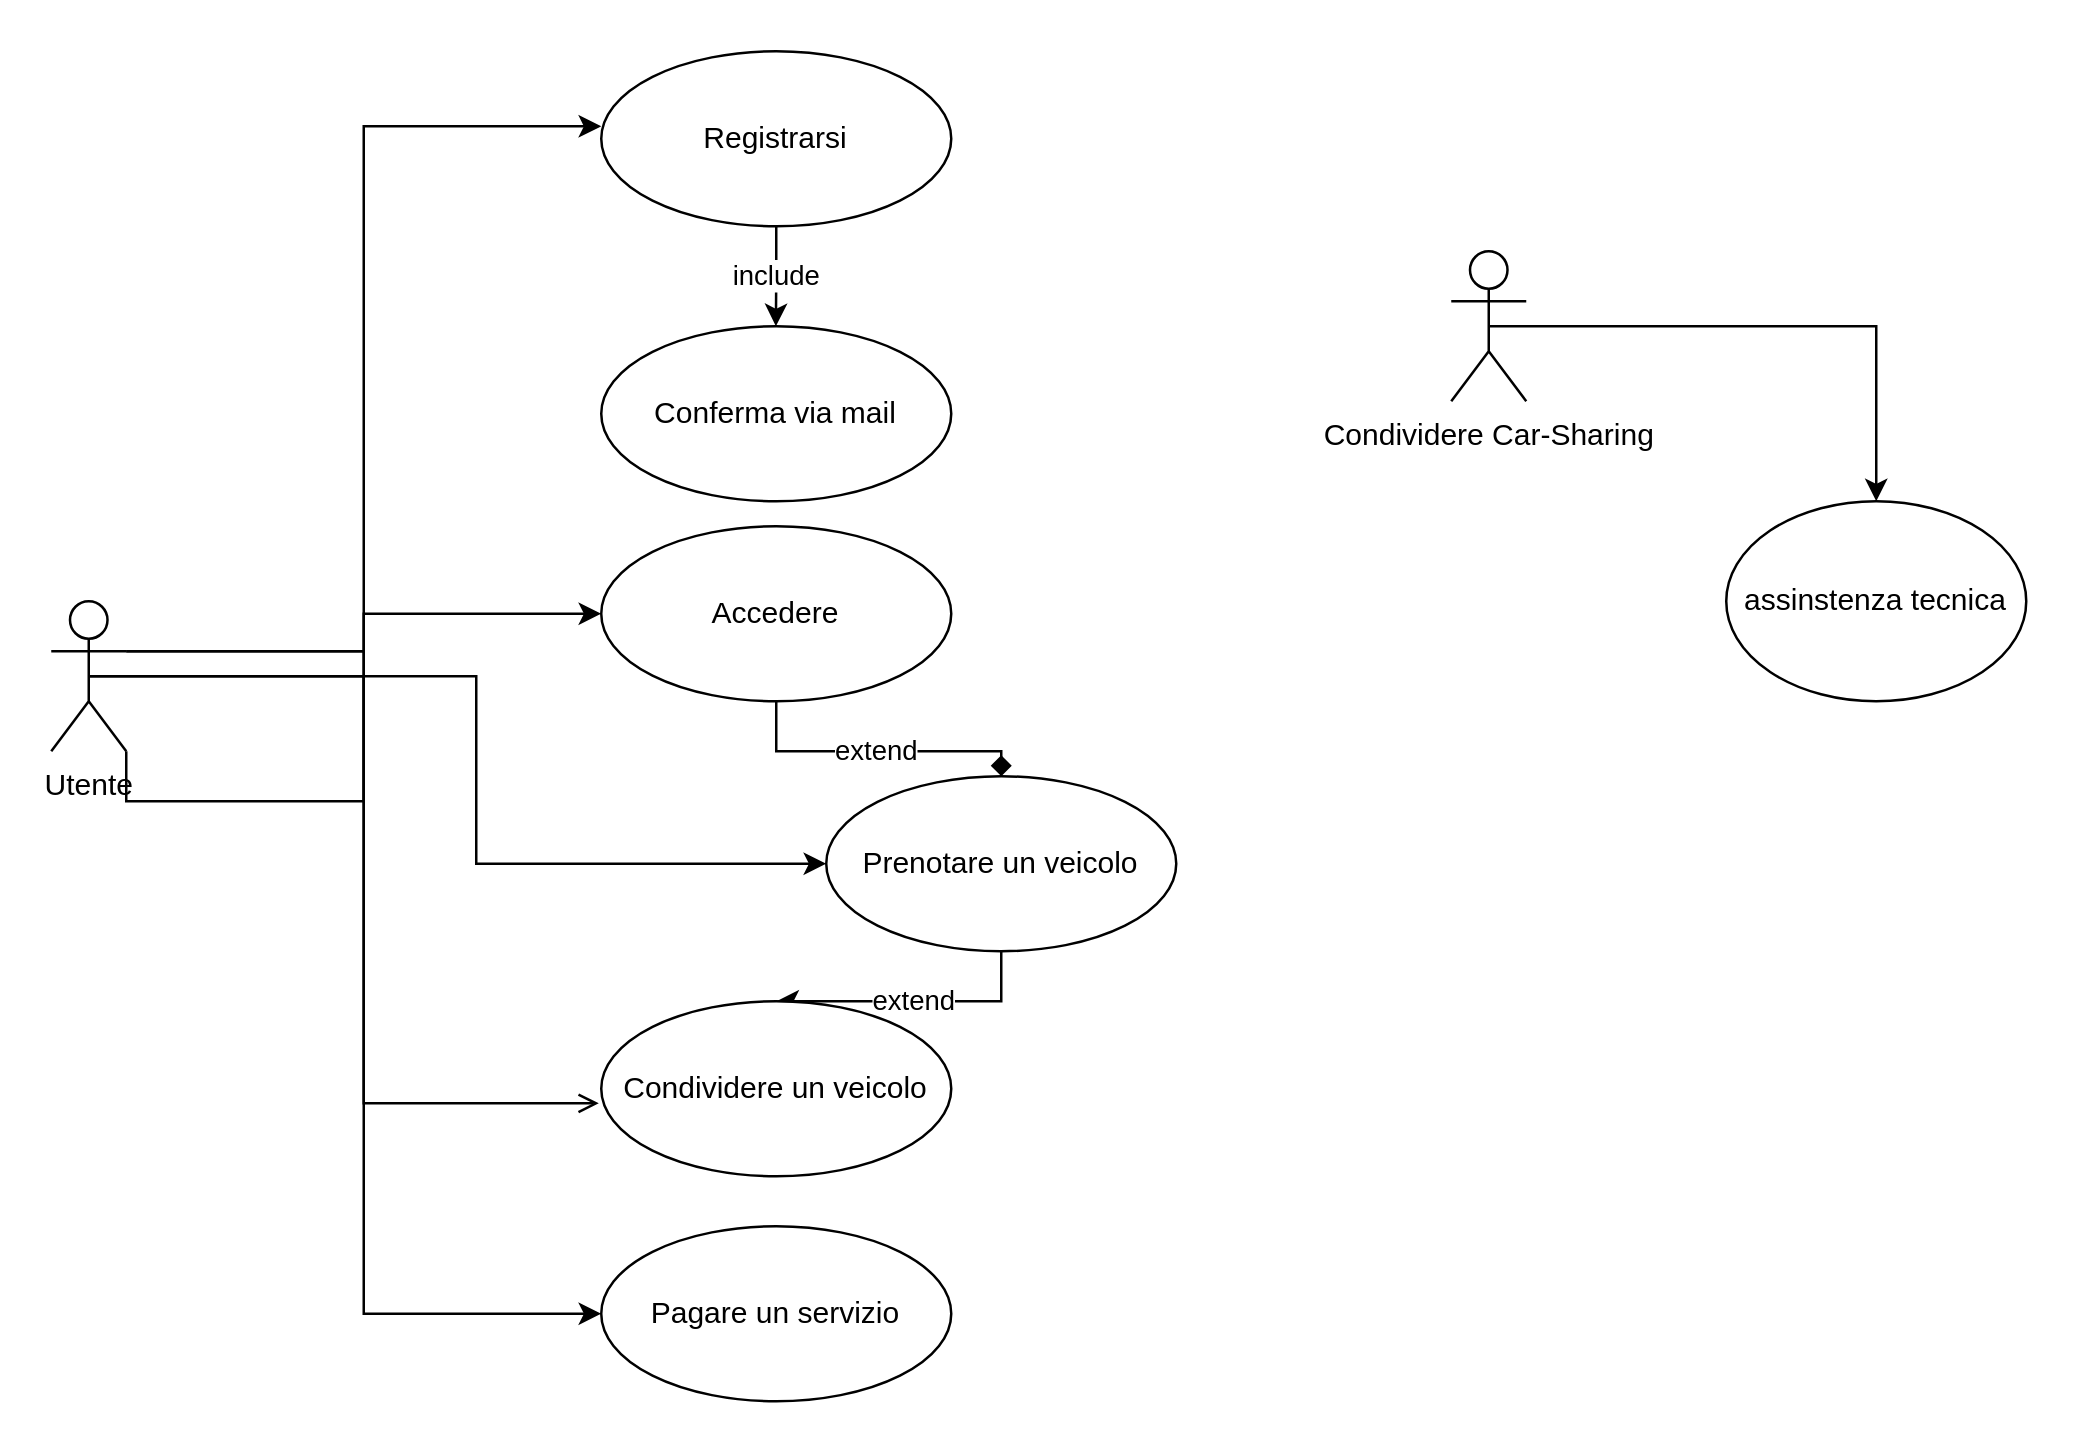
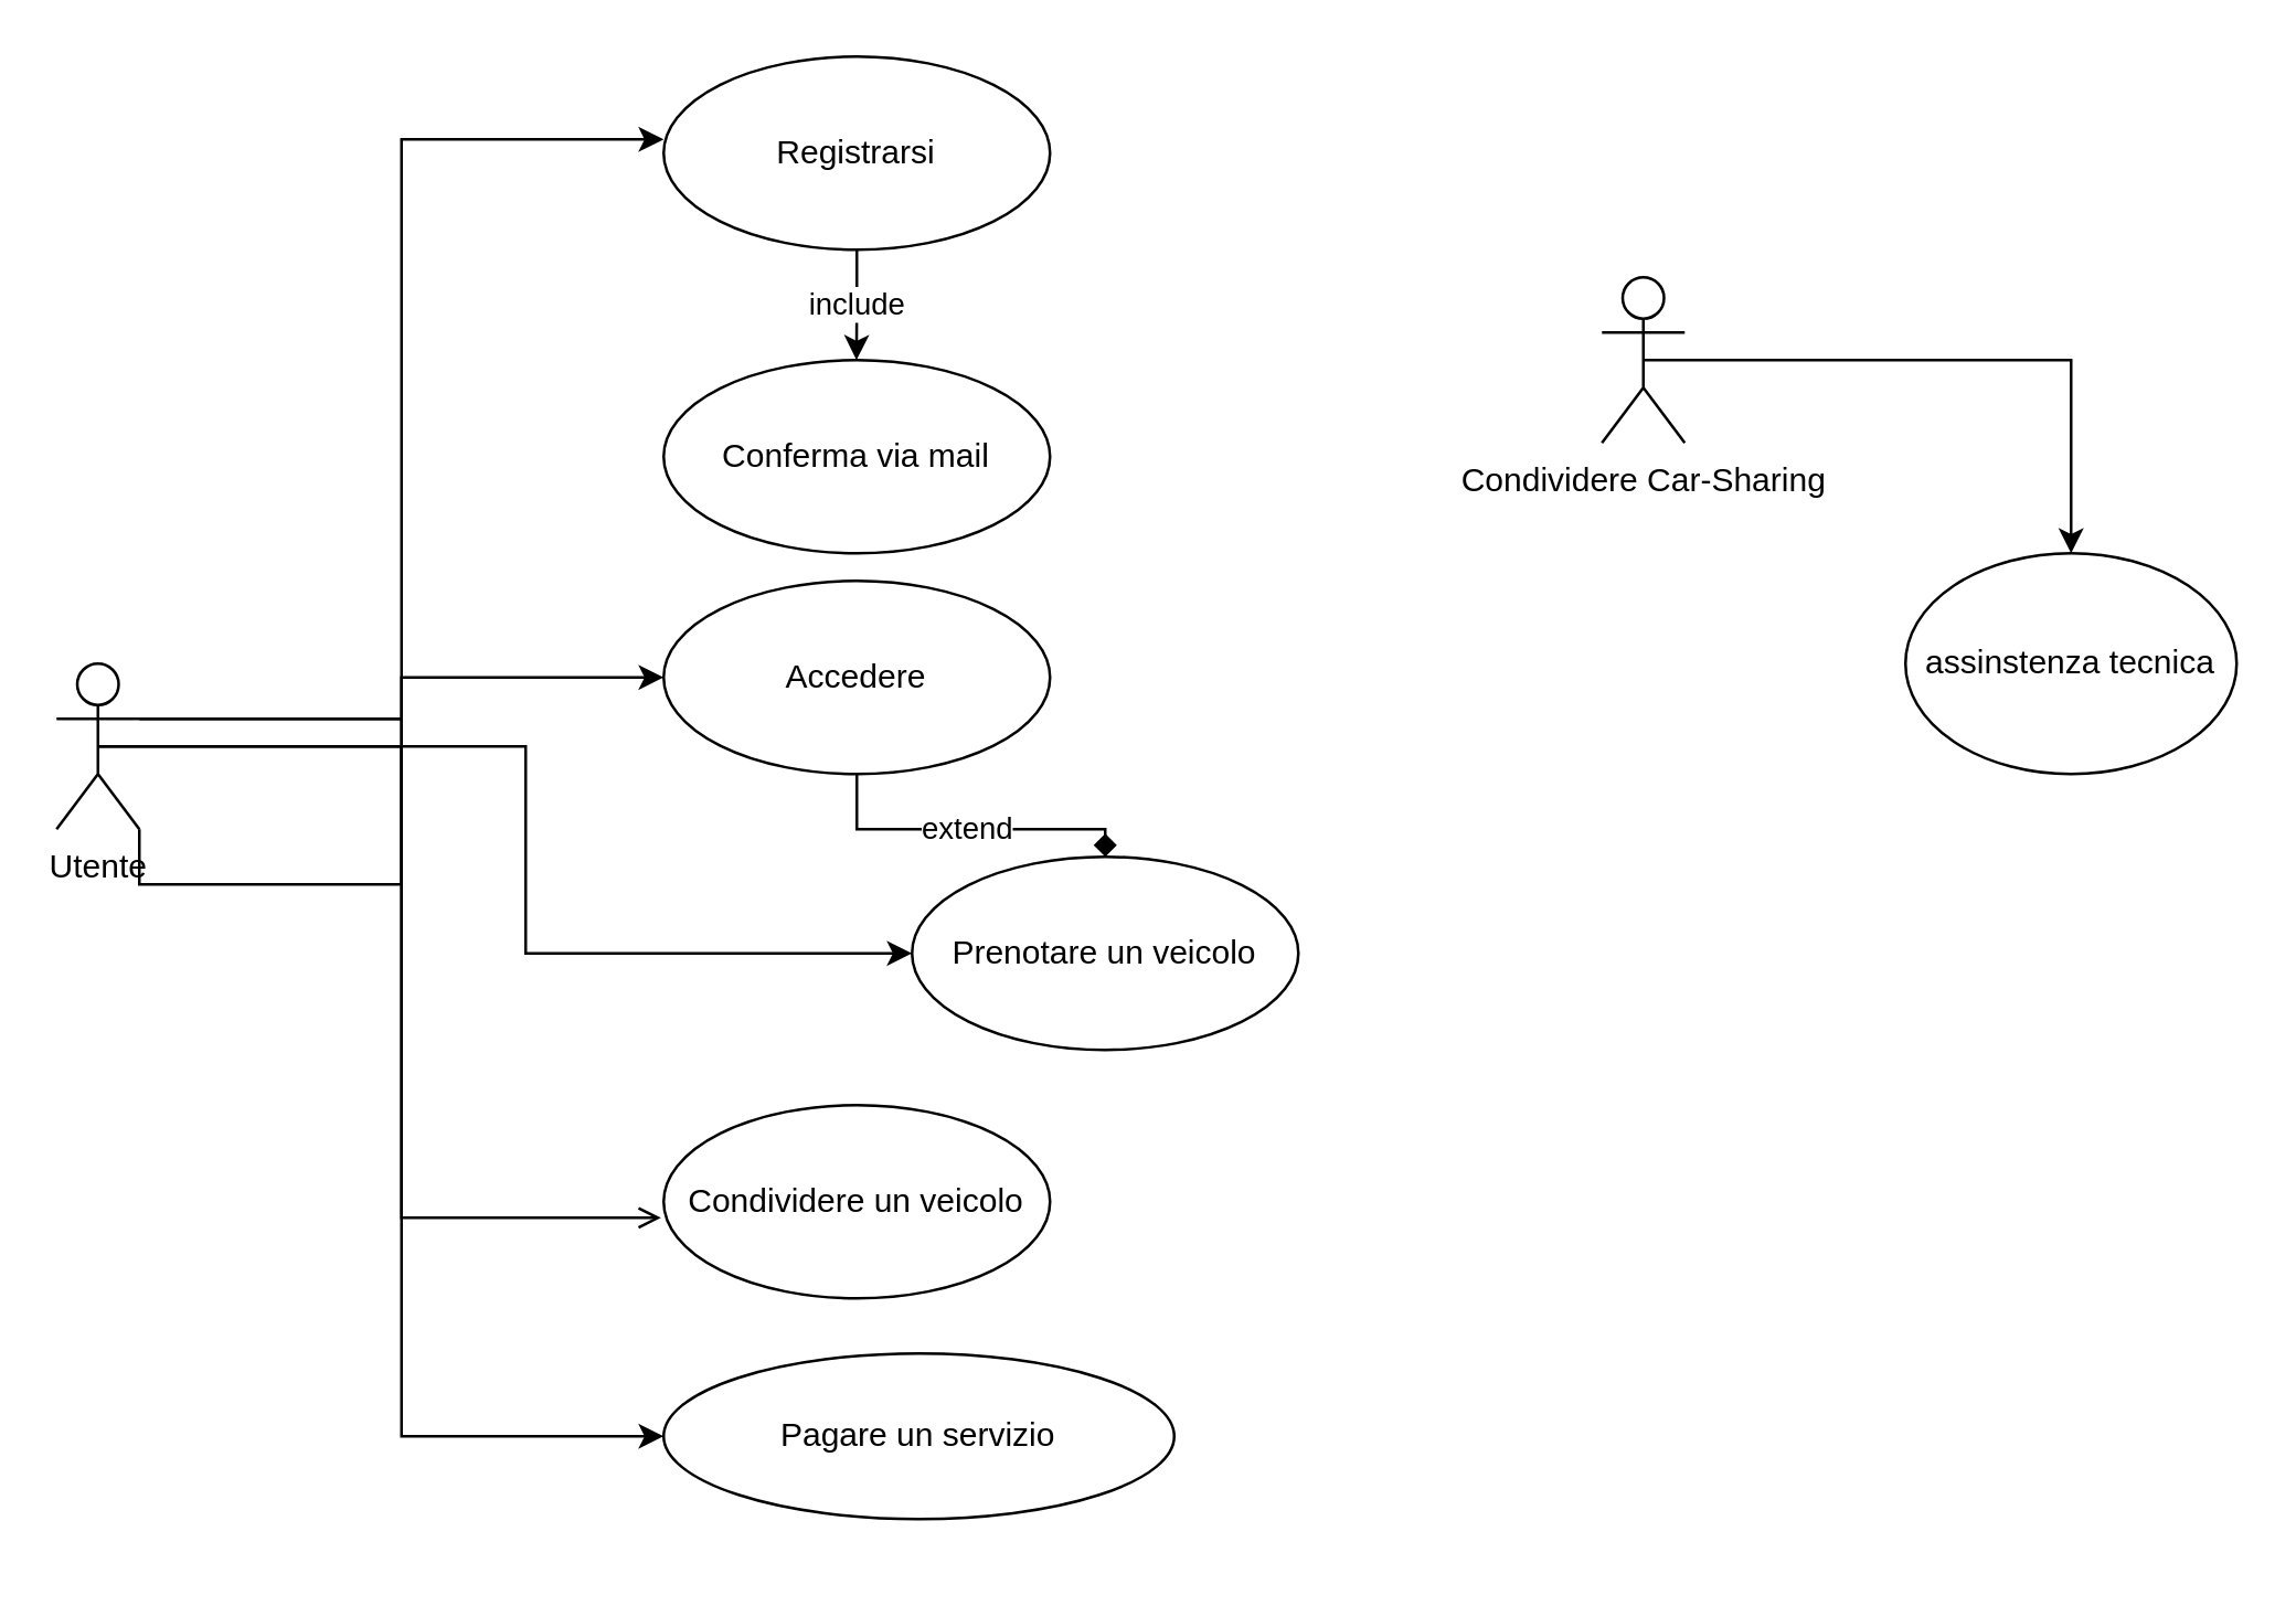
  <mxCell id="0" />
  <mxCell id="1" parent="0" />
  <mxCell id="2" style="edgeStyle=orthogonalEdgeStyle;rounded=0;orthogonalLoop=1;jettySize=auto;html=1;exitX=1;exitY=1;exitDx=0;exitDy=0;exitPerimeter=0;entryX=0;entryY=0.5;entryDx=0;entryDy=0;" parent="1" source="5" target="11" edge="1"><mxGeometry relative="1" as="geometry" /></mxCell>
  <mxCell id="3" style="edgeStyle=orthogonalEdgeStyle;rounded=0;orthogonalLoop=1;jettySize=auto;html=1;exitX=0.5;exitY=0.5;exitDx=0;exitDy=0;exitPerimeter=0;entryX=0;entryY=0.5;entryDx=0;entryDy=0;" parent="1" source="5" target="13" edge="1"><mxGeometry relative="1" as="geometry" /></mxCell>
  <mxCell id="4" style="edgeStyle=orthogonalEdgeStyle;rounded=0;orthogonalLoop=1;jettySize=auto;html=1;exitX=1;exitY=0.333;exitDx=0;exitDy=0;exitPerimeter=0;entryX=0;entryY=0.5;entryDx=0;entryDy=0;" parent="1" source="5" target="15" edge="1"><mxGeometry relative="1" as="geometry" /></mxCell>
  <mxCell id="5" value="Utente" style="shape=umlActor;verticalLabelPosition=bottom;verticalAlign=top;html=1;" parent="1" vertex="1"><mxGeometry x="20" y="240" width="30" height="60" as="geometry" /></mxCell>
  <mxCell id="6" style="edgeStyle=orthogonalEdgeStyle;rounded=0;orthogonalLoop=1;jettySize=auto;html=1;exitX=0.5;exitY=0.5;exitDx=0;exitDy=0;exitPerimeter=0;" edge="1" parent="1" source="7" target="19"><mxGeometry relative="1" as="geometry"><mxPoint x="750" y="240" as="targetPoint" /></mxGeometry></mxCell>
  <mxCell id="7" value="Condividere Car-Sharing&lt;br&gt;" style="shape=umlActor;verticalLabelPosition=bottom;verticalAlign=top;html=1;outlineConnect=0;" parent="1" vertex="1"><mxGeometry x="580" y="100" width="30" height="60" as="geometry" /></mxCell>
  <mxCell id="8" value="include" style="edgeStyle=orthogonalEdgeStyle;rounded=0;orthogonalLoop=1;jettySize=auto;html=1;exitX=0.5;exitY=1;exitDx=0;exitDy=0;" parent="1" source="9" edge="1"><mxGeometry relative="1" as="geometry"><mxPoint x="309.857" y="130" as="targetPoint" /></mxGeometry></mxCell>
  <mxCell id="9" value="Registrarsi" style="ellipse;whiteSpace=wrap;html=1;" parent="1" vertex="1"><mxGeometry x="240" y="20" width="140" height="70" as="geometry" /></mxCell>
  <mxCell id="10" value="extend" style="edgeStyle=orthogonalEdgeStyle;rounded=0;orthogonalLoop=1;jettySize=auto;html=1;exitX=0.5;exitY=1;exitDx=0;exitDy=0;entryX=0.5;entryY=0;entryDx=0;entryDy=0;endArrow=diamond;" edge="1" parent="1" source="11" target="13"><mxGeometry relative="1" as="geometry" /></mxCell>
  <mxCell id="11" value="Accedere" style="ellipse;whiteSpace=wrap;html=1;" parent="1" vertex="1"><mxGeometry x="240" y="210" width="140" height="70" as="geometry" /></mxCell>
- <mxCell id="12" value="extend" style="edgeStyle=orthogonalEdgeStyle;rounded=0;orthogonalLoop=1;jettySize=auto;html=1;exitX=0.5;exitY=1;exitDx=0;exitDy=0;entryX=0.5;entryY=0;entryDx=0;entryDy=0;" edge="1" parent="1" source="13" target="14"><mxGeometry relative="1" as="geometry" /></mxCell>
  <mxCell id="13" value="Prenotare un veicolo" style="ellipse;whiteSpace=wrap;html=1;" parent="1" vertex="1"><mxGeometry x="330" y="310" width="140" height="70" as="geometry" /></mxCell>
  <mxCell id="14" value="Condividere un veicolo" style="ellipse;whiteSpace=wrap;html=1;" parent="1" vertex="1"><mxGeometry x="240" y="400" width="140" height="70" as="geometry" /></mxCell>
- <mxCell id="15" value="Pagare un servizio" style="ellipse;whiteSpace=wrap;html=1;" parent="1" vertex="1"><mxGeometry x="240" y="490" width="140" height="70" as="geometry" /></mxCell>
+ <mxCell id="15" value="Pagare un servizio" style="ellipse;whiteSpace=wrap;html=1;" parent="1" vertex="1"><mxGeometry x="240" y="490" width="185" height="60" as="geometry" /></mxCell>
  <mxCell id="16" style="edgeStyle=orthogonalEdgeStyle;rounded=0;orthogonalLoop=1;jettySize=auto;html=1;entryX=0;entryY=0.429;entryDx=0;entryDy=0;entryPerimeter=0;exitX=1;exitY=0.333;exitDx=0;exitDy=0;exitPerimeter=0;" parent="1" source="5" target="9" edge="1"><mxGeometry relative="1" as="geometry"><mxPoint x="70" y="270" as="sourcePoint" /></mxGeometry></mxCell>
  <mxCell id="17" style="edgeStyle=orthogonalEdgeStyle;rounded=0;orthogonalLoop=1;jettySize=auto;html=1;exitX=0.5;exitY=0.5;exitDx=0;exitDy=0;exitPerimeter=0;entryX=-0.007;entryY=0.583;entryDx=0;entryDy=0;entryPerimeter=0;endArrow=open;" parent="1" source="5" target="14" edge="1"><mxGeometry relative="1" as="geometry" /></mxCell>
  <mxCell id="18" value="Conferma via mail" style="ellipse;whiteSpace=wrap;html=1;" parent="1" vertex="1"><mxGeometry x="240" y="130" width="140" height="70" as="geometry" /></mxCell>
  <mxCell id="19" value="assinstenza tecnica" style="ellipse;whiteSpace=wrap;html=1;" vertex="1" parent="1"><mxGeometry x="690" y="200" width="120" height="80" as="geometry" /></mxCell>
